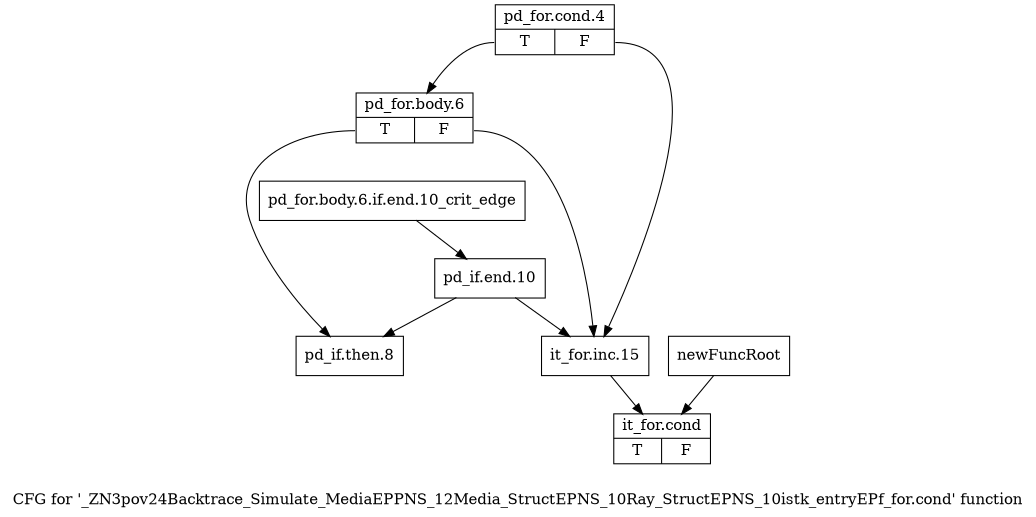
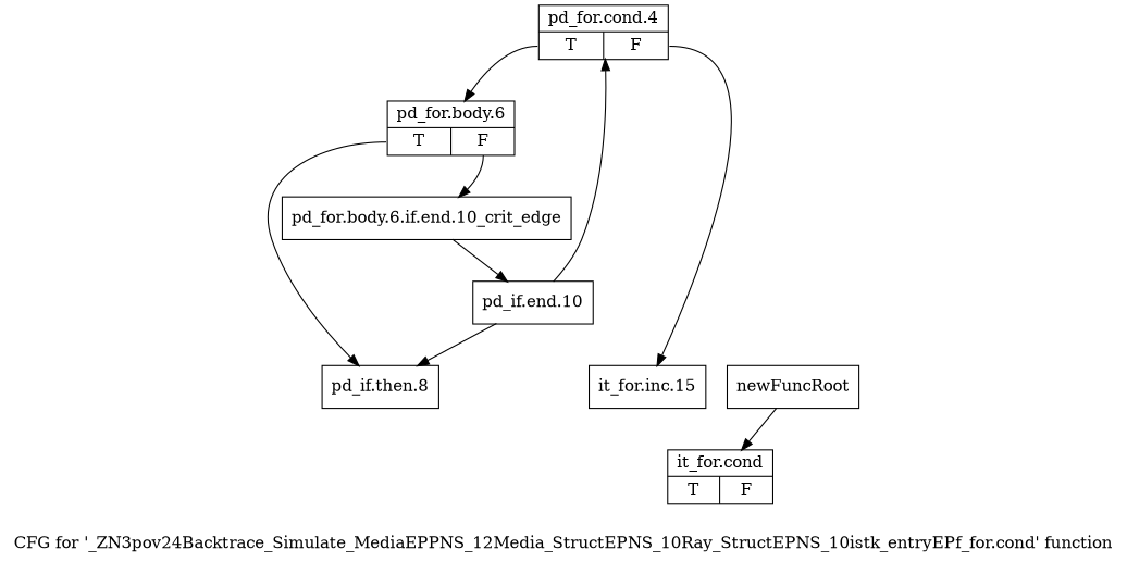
  digraph {
    label="CFG for '_ZN3pov24Backtrace_Simulate_MediaEPPNS_12Media_StructEPNS_10Ray_StructEPNS_10istk_entryEPf_for.cond' function"
    node [shape=record]
    n1 [label="{newFuncRoot}"]
    n2 [label="{it_for.cond|{<s0>T|<s1>F}}"]
    n3 [label="{pd_for.cond.4|{<s0>T|<s1>F}}"]
    n4 [label="{pd_for.body.6|{<s0>T|<s1>F}}"]
    n5 [label="{it_for.inc.15}"]
    n6 [label="{pd_if.then.8}"]
    n7 [label="{pd_for.body.6.if.end.10_crit_edge}"]
    n8 [label="{pd_if.end.10}"]
    n1 -> n2
    n3 -> n4 [tailport=s0]
    n3 -> n5 [tailport=s1]
    n4 -> n6 [tailport=s0]
-   n4 -> n5 [tailport=s1]
-   n5 -> n2
+   n4 -> n7 [tailport=s1]
    n7 -> n8
-   n8 -> n5
+   n8 -> n3
    n8 -> n6
  }
